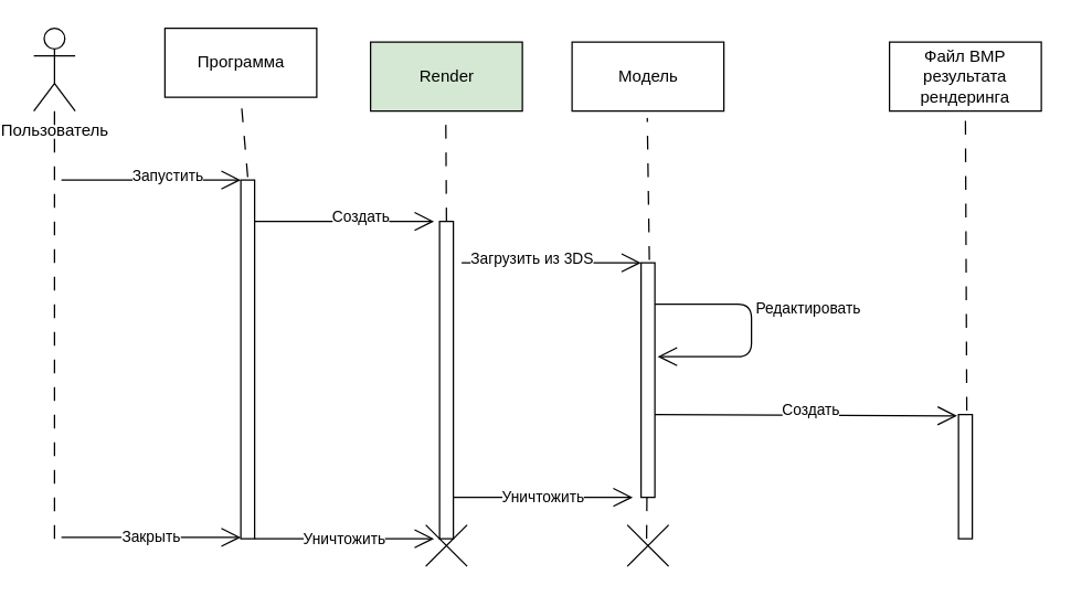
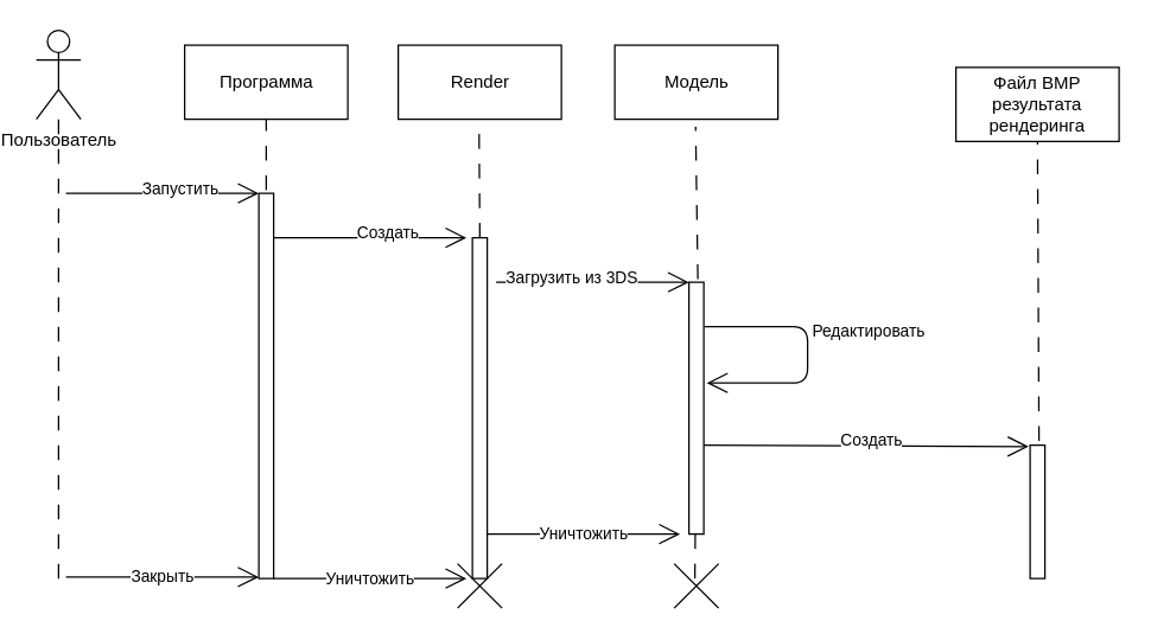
  <mxCell id="0" />
  <mxCell id="1" parent="0" />
  <mxCell id="2" value="Пользователь" style="shape=umlActor;verticalLabelPosition=bottom;verticalAlign=top;html=1;" vertex="1" parent="1"><mxGeometry x="20" y="20" width="30" height="60" as="geometry" /></mxCell>
  <mxCell id="3" value="" style="html=1;points=[];perimeter=orthogonalPerimeter;" vertex="1" parent="1"><mxGeometry x="170" y="130" width="10" height="260" as="geometry" /></mxCell>
- <mxCell id="4" value="Программа" style="html=1;" vertex="1" parent="1"><mxGeometry x="115" y="20" width="110" height="50" as="geometry" /></mxCell>
+ <mxCell id="4" value="Программа" style="html=1;" vertex="1" parent="1"><mxGeometry x="120" y="30" width="110" height="50" as="geometry" /></mxCell>
  <mxCell id="5" value="" style="endArrow=open;endFill=1;endSize=12;html=1;" edge="1" parent="1"><mxGeometry width="160" relative="1" as="geometry"><mxPoint x="40" y="130" as="sourcePoint" /><mxPoint x="170" y="130" as="targetPoint" /></mxGeometry></mxCell>
  <mxCell id="6" value="Запустить" style="edgeLabel;html=1;align=center;verticalAlign=middle;resizable=0;points=[];" vertex="1" connectable="0" parent="5"><mxGeometry x="-0.186" y="4" relative="1" as="geometry"><mxPoint x="23" as="offset" /></mxGeometry></mxCell>
  <mxCell id="7" value="Модель" style="html=1;" vertex="1" parent="1"><mxGeometry x="410" y="30" width="110" height="50" as="geometry" /></mxCell>
  <mxCell id="8" value="" style="html=1;points=[];perimeter=orthogonalPerimeter;" vertex="1" parent="1"><mxGeometry x="460" y="190" width="10" height="170" as="geometry" /></mxCell>
- <mxCell id="9" value="Файл BMP результата рендеринга" style="html=1;whiteSpace=wrap;" vertex="1" parent="1"><mxGeometry x="640" y="30" width="110" height="50" as="geometry" /></mxCell>
- <mxCell id="10" value="Render" style="html=1;fillColor=#d5e8d4;" vertex="1" parent="1"><mxGeometry x="264" y="30" width="110" height="50" as="geometry" /></mxCell>
+ <mxCell id="9" value="Файл BMP результата рендеринга" style="html=1;whiteSpace=wrap;" vertex="1" parent="1"><mxGeometry x="640" y="45" width="110" height="50" as="geometry" /></mxCell>
+ <mxCell id="10" value="Render" style="html=1;" vertex="1" parent="1"><mxGeometry x="264" y="30" width="110" height="50" as="geometry" /></mxCell>
  <mxCell id="11" value="Закрыть" style="endArrow=open;endFill=1;endSize=12;html=1;" edge="1" parent="1"><mxGeometry width="160" relative="1" as="geometry"><mxPoint x="40" y="389" as="sourcePoint" /><mxPoint x="170" y="389" as="targetPoint" /></mxGeometry></mxCell>
  <mxCell id="12" value="" style="endArrow=none;startArrow=none;endFill=0;startFill=0;endSize=8;html=1;verticalAlign=bottom;dashed=1;labelBackgroundColor=none;dashPattern=10 10;" edge="1" parent="1" target="2"><mxGeometry width="160" relative="1" as="geometry"><mxPoint x="35" y="390" as="sourcePoint" /><mxPoint x="450" y="310" as="targetPoint" /></mxGeometry></mxCell>
  <mxCell id="13" value="" style="endArrow=none;startArrow=none;endFill=0;startFill=0;endSize=8;html=1;verticalAlign=bottom;dashed=1;labelBackgroundColor=none;dashPattern=10 10;entryX=0.5;entryY=1;entryDx=0;entryDy=0;exitX=0.5;exitY=-0.008;exitDx=0;exitDy=0;exitPerimeter=0;" edge="1" parent="1" source="3" target="4"><mxGeometry width="160" relative="1" as="geometry"><mxPoint x="45" y="400" as="sourcePoint" /><mxPoint x="45" y="90" as="targetPoint" /></mxGeometry></mxCell>
  <mxCell id="14" value="" style="html=1;points=[];perimeter=orthogonalPerimeter;" vertex="1" parent="1"><mxGeometry x="314" y="160" width="10" height="230" as="geometry" /></mxCell>
  <mxCell id="15" value="" style="endArrow=open;endFill=1;endSize=12;html=1;" edge="1" parent="1"><mxGeometry width="160" relative="1" as="geometry"><mxPoint x="180" y="160" as="sourcePoint" /><mxPoint x="310" y="160" as="targetPoint" /></mxGeometry></mxCell>
  <mxCell id="16" value="Создать" style="edgeLabel;html=1;align=center;verticalAlign=middle;resizable=0;points=[];" vertex="1" connectable="0" parent="15"><mxGeometry x="-0.186" y="4" relative="1" as="geometry"><mxPoint x="23" as="offset" /></mxGeometry></mxCell>
  <mxCell id="17" value="" style="endArrow=none;startArrow=none;endFill=0;startFill=0;endSize=8;html=1;verticalAlign=bottom;dashed=1;labelBackgroundColor=none;dashPattern=10 10;" edge="1" parent="1"><mxGeometry width="160" relative="1" as="geometry"><mxPoint x="319" y="160" as="sourcePoint" /><mxPoint x="318.5" y="85" as="targetPoint" /></mxGeometry></mxCell>
  <mxCell id="18" value="Уничтожить" style="endArrow=open;endFill=1;endSize=12;html=1;" edge="1" parent="1"><mxGeometry width="160" relative="1" as="geometry"><mxPoint x="324" y="360" as="sourcePoint" /><mxPoint x="454" y="360" as="targetPoint" /></mxGeometry></mxCell>
  <mxCell id="19" value="" style="endArrow=none;startArrow=none;endFill=0;startFill=0;endSize=8;html=1;verticalAlign=bottom;dashed=1;labelBackgroundColor=none;dashPattern=10 10;exitX=0.6;exitY=-0.012;exitDx=0;exitDy=0;exitPerimeter=0;" edge="1" parent="1" source="8"><mxGeometry width="160" relative="1" as="geometry"><mxPoint x="465" y="160" as="sourcePoint" /><mxPoint x="464.5" y="85" as="targetPoint" /></mxGeometry></mxCell>
  <mxCell id="20" value="" style="endArrow=open;endFill=1;endSize=12;html=1;" edge="1" parent="1"><mxGeometry width="160" relative="1" as="geometry"><mxPoint x="330" y="190" as="sourcePoint" /><mxPoint x="460" y="190" as="targetPoint" /></mxGeometry></mxCell>
  <mxCell id="21" value="Загрузить из 3DS" style="edgeLabel;html=1;align=center;verticalAlign=middle;resizable=0;points=[];" vertex="1" connectable="0" parent="20"><mxGeometry x="-0.186" y="4" relative="1" as="geometry"><mxPoint x="-3" as="offset" /></mxGeometry></mxCell>
  <mxCell id="22" value="" style="endArrow=open;endFill=1;endSize=12;html=1;entryX=1.2;entryY=0.4;entryDx=0;entryDy=0;entryPerimeter=0;" edge="1" parent="1" target="8"><mxGeometry width="160" relative="1" as="geometry"><mxPoint x="470" y="220" as="sourcePoint" /><mxPoint x="480" y="260" as="targetPoint" /><Array as="points"><mxPoint x="540" y="220" /><mxPoint x="540" y="258" /></Array></mxGeometry></mxCell>
  <mxCell id="23" value="Редактировать" style="edgeLabel;html=1;align=center;verticalAlign=middle;resizable=0;points=[];" vertex="1" connectable="0" parent="22"><mxGeometry x="-0.186" y="4" relative="1" as="geometry"><mxPoint x="36" as="offset" /></mxGeometry></mxCell>
  <mxCell id="24" value="" style="html=1;points=[];perimeter=orthogonalPerimeter;" vertex="1" parent="1"><mxGeometry x="690" y="300" width="10" height="90" as="geometry" /></mxCell>
  <mxCell id="25" value="" style="endArrow=open;endFill=1;endSize=12;html=1;entryX=-0.1;entryY=0.011;entryDx=0;entryDy=0;entryPerimeter=0;" edge="1" parent="1" target="24"><mxGeometry width="160" relative="1" as="geometry"><mxPoint x="470" y="300" as="sourcePoint" /><mxPoint x="600" y="300" as="targetPoint" /></mxGeometry></mxCell>
  <mxCell id="26" value="Создать" style="edgeLabel;html=1;align=center;verticalAlign=middle;resizable=0;points=[];" vertex="1" connectable="0" parent="25"><mxGeometry x="-0.186" y="4" relative="1" as="geometry"><mxPoint x="23" as="offset" /></mxGeometry></mxCell>
  <mxCell id="27" value="" style="endArrow=none;startArrow=none;endFill=0;startFill=0;endSize=8;html=1;verticalAlign=bottom;dashed=1;labelBackgroundColor=none;dashPattern=10 10;exitX=0.6;exitY=-0.033;exitDx=0;exitDy=0;exitPerimeter=0;entryX=0.5;entryY=1;entryDx=0;entryDy=0;" edge="1" parent="1" source="24" target="9"><mxGeometry width="160" relative="1" as="geometry"><mxPoint x="701.5" y="182.96" as="sourcePoint" /><mxPoint x="700" y="80" as="targetPoint" /></mxGeometry></mxCell>
  <mxCell id="28" value="" style="endArrow=none;startArrow=none;endFill=0;startFill=0;endSize=8;html=1;verticalAlign=bottom;dashed=1;labelBackgroundColor=none;dashPattern=10 10;" edge="1" parent="1"><mxGeometry width="160" relative="1" as="geometry"><mxPoint x="464" y="390" as="sourcePoint" /><mxPoint x="464.25" y="360" as="targetPoint" /></mxGeometry></mxCell>
  <mxCell id="29" value="" style="shape=umlDestroy;" vertex="1" parent="1"><mxGeometry x="450" y="380" width="30" height="30" as="geometry" /></mxCell>
  <mxCell id="30" value="" style="shape=umlDestroy;" vertex="1" parent="1"><mxGeometry x="304" y="380" width="30" height="30" as="geometry" /></mxCell>
  <mxCell id="31" value="Уничтожить" style="endArrow=open;endFill=1;endSize=12;html=1;" edge="1" parent="1"><mxGeometry width="160" relative="1" as="geometry"><mxPoint x="180" y="390" as="sourcePoint" /><mxPoint x="310" y="390" as="targetPoint" /></mxGeometry></mxCell>
